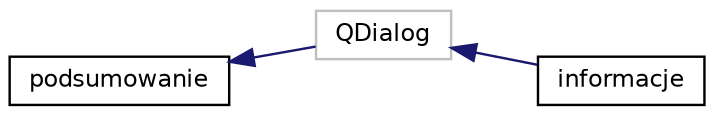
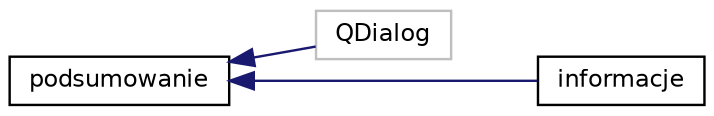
  digraph {
    rankdir=LR
    node [color=black fillcolor=white fontname=Helvetica fontsize=10 shape=record style=filled]
    edge [color=midnightblue dir=back fontname=Helvetica fontsize=10 labelfontname=Helvetica labelfontsize=10 style=solid]
    n1 [color=grey75 height=0.2 label=QDialog width=0.4]
    n2 [height=0.2 label=informacje width=0.4]
    n3 [height=0.2 label=podsumowanie width=0.4]
-   n1 -> n2
+   n3 -> n2
    n3 -> n1
  }
